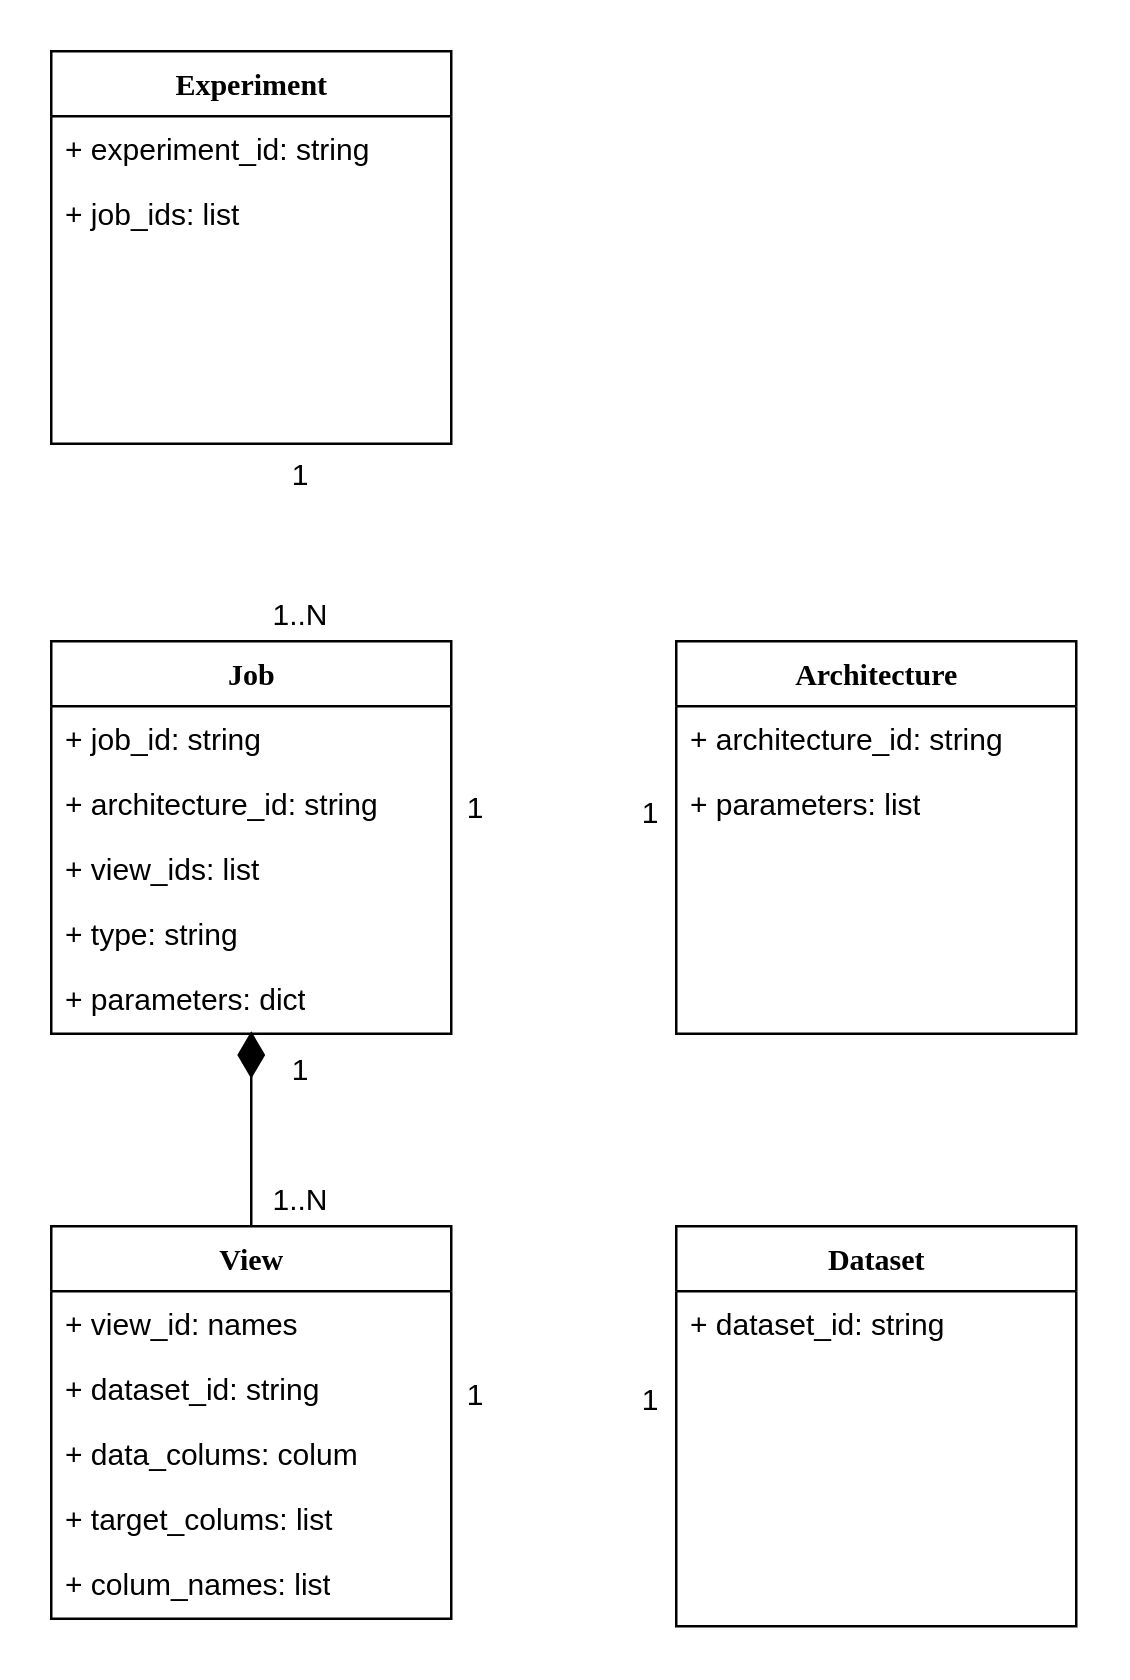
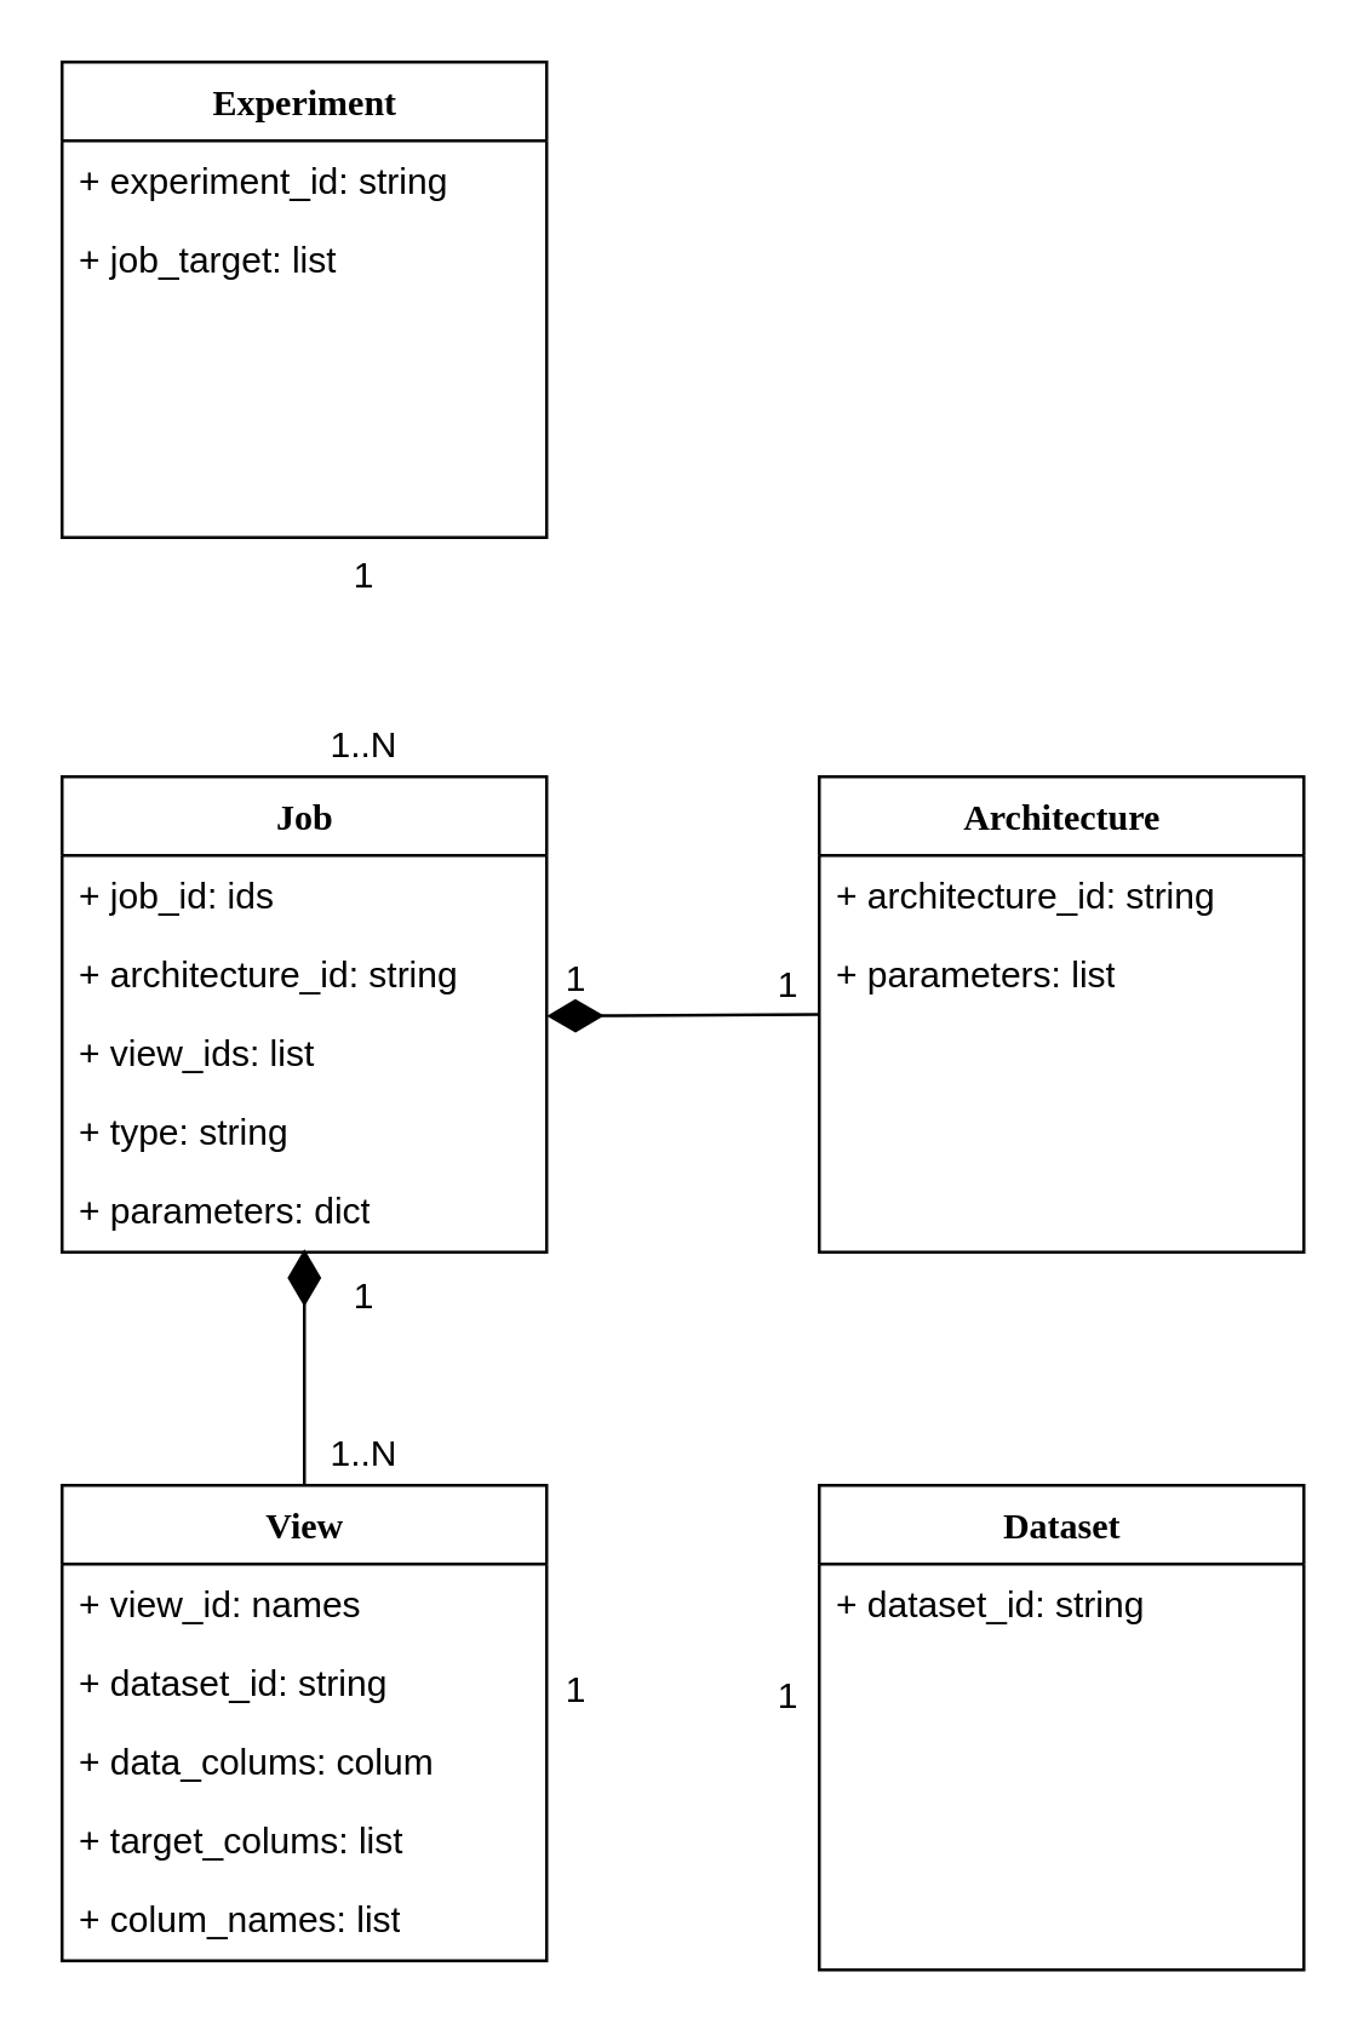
  <mxCell id="0" />
  <mxCell id="1" parent="0" />
  <mxCell id="2" value="Dataset" style="swimlane;html=1;fontStyle=1;align=center;verticalAlign=top;childLayout=stackLayout;horizontal=1;startSize=26;horizontalStack=0;resizeParent=1;resizeLast=0;collapsible=1;marginBottom=0;swimlaneFillColor=#ffffff;rounded=0;shadow=0;comic=0;labelBackgroundColor=none;strokeColor=#000000;strokeWidth=1;fillColor=none;fontFamily=Verdana;fontSize=12;fontColor=#000000;" parent="1" vertex="1"><mxGeometry x="270" y="490" width="160" height="160" as="geometry" /></mxCell>
  <mxCell id="3" value="+ dataset_id: string" style="text;html=1;strokeColor=none;fillColor=none;align=left;verticalAlign=top;spacingLeft=4;spacingRight=4;whiteSpace=wrap;overflow=hidden;rotatable=0;points=[[0,0.5],[1,0.5]];portConstraint=eastwest;" parent="2" vertex="1"><mxGeometry y="26" width="160" height="24" as="geometry" /></mxCell>
  <mxCell id="4" value="View" style="swimlane;html=1;fontStyle=1;align=center;verticalAlign=top;childLayout=stackLayout;horizontal=1;startSize=26;horizontalStack=0;resizeParent=1;resizeLast=0;collapsible=1;marginBottom=0;swimlaneFillColor=#ffffff;rounded=0;shadow=0;comic=0;labelBackgroundColor=none;strokeColor=#000000;strokeWidth=1;fillColor=none;fontFamily=Verdana;fontSize=12;fontColor=#000000;" parent="1" vertex="1"><mxGeometry x="20" y="490" width="160" height="157" as="geometry" /></mxCell>
  <mxCell id="5" value="+ view_id: names" style="text;html=1;strokeColor=none;fillColor=none;align=left;verticalAlign=top;spacingLeft=4;spacingRight=4;whiteSpace=wrap;overflow=hidden;rotatable=0;points=[[0,0.5],[1,0.5]];portConstraint=eastwest;" parent="4" vertex="1"><mxGeometry y="26" width="160" height="26" as="geometry" /></mxCell>
  <mxCell id="6" value="+ dataset_id: string" style="text;html=1;strokeColor=none;fillColor=none;align=left;verticalAlign=top;spacingLeft=4;spacingRight=4;whiteSpace=wrap;overflow=hidden;rotatable=0;points=[[0,0.5],[1,0.5]];portConstraint=eastwest;" parent="4" vertex="1"><mxGeometry y="52" width="160" height="26" as="geometry" /></mxCell>
  <mxCell id="7" value="+ data_colums: colum" style="text;html=1;strokeColor=none;fillColor=none;align=left;verticalAlign=top;spacingLeft=4;spacingRight=4;whiteSpace=wrap;overflow=hidden;rotatable=0;points=[[0,0.5],[1,0.5]];portConstraint=eastwest;" parent="4" vertex="1"><mxGeometry y="78" width="160" height="26" as="geometry" /></mxCell>
  <mxCell id="8" value="+ target_colums: list" style="text;html=1;strokeColor=none;fillColor=none;align=left;verticalAlign=top;spacingLeft=4;spacingRight=4;whiteSpace=wrap;overflow=hidden;rotatable=0;points=[[0,0.5],[1,0.5]];portConstraint=eastwest;" parent="4" vertex="1"><mxGeometry y="104" width="160" height="26" as="geometry" /></mxCell>
  <mxCell id="9" value="+ colum_names: list" style="text;html=1;strokeColor=none;fillColor=none;align=left;verticalAlign=top;spacingLeft=4;spacingRight=4;whiteSpace=wrap;overflow=hidden;rotatable=0;points=[[0,0.5],[1,0.5]];portConstraint=eastwest;" parent="4" vertex="1"><mxGeometry y="130" width="160" height="26" as="geometry" /></mxCell>
  <mxCell id="10" value="1" style="text;html=1;strokeColor=none;fillColor=none;align=center;verticalAlign=middle;whiteSpace=wrap;rounded=0;" vertex="1" parent="1"><mxGeometry x="240" y="550" width="40" height="20" as="geometry" /></mxCell>
  <mxCell id="11" value="1" style="text;html=1;strokeColor=none;fillColor=none;align=center;verticalAlign=middle;whiteSpace=wrap;rounded=0;" vertex="1" parent="1"><mxGeometry x="170" y="548" width="40" height="20" as="geometry" /></mxCell>
  <mxCell id="12" value="Job" style="swimlane;html=1;fontStyle=1;align=center;verticalAlign=top;childLayout=stackLayout;horizontal=1;startSize=26;horizontalStack=0;resizeParent=1;resizeLast=0;collapsible=1;marginBottom=0;swimlaneFillColor=#ffffff;rounded=0;shadow=0;comic=0;labelBackgroundColor=none;strokeColor=#000000;strokeWidth=1;fillColor=none;fontFamily=Verdana;fontSize=12;fontColor=#000000;" vertex="1" parent="1"><mxGeometry x="20" y="256" width="160" height="157" as="geometry" /></mxCell>
- <mxCell id="13" value="+ job_id: string" style="text;html=1;strokeColor=none;fillColor=none;align=left;verticalAlign=top;spacingLeft=4;spacingRight=4;whiteSpace=wrap;overflow=hidden;rotatable=0;points=[[0,0.5],[1,0.5]];portConstraint=eastwest;" vertex="1" parent="12"><mxGeometry y="26" width="160" height="26" as="geometry" /></mxCell>
+ <mxCell id="13" value="+ job_id: ids" style="text;html=1;strokeColor=none;fillColor=none;align=left;verticalAlign=top;spacingLeft=4;spacingRight=4;whiteSpace=wrap;overflow=hidden;rotatable=0;points=[[0,0.5],[1,0.5]];portConstraint=eastwest;" vertex="1" parent="12"><mxGeometry y="26" width="160" height="26" as="geometry" /></mxCell>
  <mxCell id="14" value="+ architecture_id: string" style="text;html=1;strokeColor=none;fillColor=none;align=left;verticalAlign=top;spacingLeft=4;spacingRight=4;whiteSpace=wrap;overflow=hidden;rotatable=0;points=[[0,0.5],[1,0.5]];portConstraint=eastwest;" vertex="1" parent="12"><mxGeometry y="52" width="160" height="26" as="geometry" /></mxCell>
  <mxCell id="15" value="+ view_ids: list" style="text;html=1;strokeColor=none;fillColor=none;align=left;verticalAlign=top;spacingLeft=4;spacingRight=4;whiteSpace=wrap;overflow=hidden;rotatable=0;points=[[0,0.5],[1,0.5]];portConstraint=eastwest;" vertex="1" parent="12"><mxGeometry y="78" width="160" height="26" as="geometry" /></mxCell>
  <mxCell id="16" value="+ type: string" style="text;html=1;strokeColor=none;fillColor=none;align=left;verticalAlign=top;spacingLeft=4;spacingRight=4;whiteSpace=wrap;overflow=hidden;rotatable=0;points=[[0,0.5],[1,0.5]];portConstraint=eastwest;" vertex="1" parent="12"><mxGeometry y="104" width="160" height="26" as="geometry" /></mxCell>
  <mxCell id="17" value="+ parameters: dict" style="text;html=1;strokeColor=none;fillColor=none;align=left;verticalAlign=top;spacingLeft=4;spacingRight=4;whiteSpace=wrap;overflow=hidden;rotatable=0;points=[[0,0.5],[1,0.5]];portConstraint=eastwest;" vertex="1" parent="12"><mxGeometry y="130" width="160" height="26" as="geometry" /></mxCell>
  <mxCell id="18" style="edgeStyle=elbowEdgeStyle;html=1;labelBackgroundColor=none;startFill=0;startSize=8;endArrow=diamondThin;endFill=1;endSize=16;fontFamily=Verdana;fontSize=12;elbow=vertical;exitX=0.5;exitY=0;exitDx=0;exitDy=0;" edge="1" parent="1" source="4" target="17"><mxGeometry relative="1" as="geometry"><mxPoint x="200" y="460" as="sourcePoint" /><mxPoint x="180" y="470" as="targetPoint" /></mxGeometry></mxCell>
  <mxCell id="19" value="Architecture" style="swimlane;html=1;fontStyle=1;align=center;verticalAlign=top;childLayout=stackLayout;horizontal=1;startSize=26;horizontalStack=0;resizeParent=1;resizeLast=0;collapsible=1;marginBottom=0;swimlaneFillColor=#ffffff;rounded=0;shadow=0;comic=0;labelBackgroundColor=none;strokeColor=#000000;strokeWidth=1;fillColor=none;fontFamily=Verdana;fontSize=12;fontColor=#000000;" vertex="1" parent="1"><mxGeometry x="270" y="256" width="160" height="157" as="geometry" /></mxCell>
  <mxCell id="20" value="+ architecture_id: string" style="text;html=1;strokeColor=none;fillColor=none;align=left;verticalAlign=top;spacingLeft=4;spacingRight=4;whiteSpace=wrap;overflow=hidden;rotatable=0;points=[[0,0.5],[1,0.5]];portConstraint=eastwest;" vertex="1" parent="19"><mxGeometry y="26" width="160" height="26" as="geometry" /></mxCell>
  <mxCell id="21" value="+ parameters: list" style="text;html=1;strokeColor=none;fillColor=none;align=left;verticalAlign=top;spacingLeft=4;spacingRight=4;whiteSpace=wrap;overflow=hidden;rotatable=0;points=[[0,0.5],[1,0.5]];portConstraint=eastwest;" vertex="1" parent="19"><mxGeometry y="52" width="160" height="26" as="geometry" /></mxCell>
  <mxCell id="22" value="Experiment" style="swimlane;html=1;fontStyle=1;align=center;verticalAlign=top;childLayout=stackLayout;horizontal=1;startSize=26;horizontalStack=0;resizeParent=1;resizeLast=0;collapsible=1;marginBottom=0;swimlaneFillColor=#ffffff;rounded=0;shadow=0;comic=0;labelBackgroundColor=none;strokeColor=#000000;strokeWidth=1;fillColor=none;fontFamily=Verdana;fontSize=12;fontColor=#000000;" vertex="1" parent="1"><mxGeometry x="20" y="20" width="160" height="157" as="geometry" /></mxCell>
  <mxCell id="23" value="+ experiment_id: string" style="text;html=1;strokeColor=none;fillColor=none;align=left;verticalAlign=top;spacingLeft=4;spacingRight=4;whiteSpace=wrap;overflow=hidden;rotatable=0;points=[[0,0.5],[1,0.5]];portConstraint=eastwest;" vertex="1" parent="22"><mxGeometry y="26" width="160" height="26" as="geometry" /></mxCell>
- <mxCell id="24" value="+ job_ids: list" style="text;html=1;strokeColor=none;fillColor=none;align=left;verticalAlign=top;spacingLeft=4;spacingRight=4;whiteSpace=wrap;overflow=hidden;rotatable=0;points=[[0,0.5],[1,0.5]];portConstraint=eastwest;" vertex="1" parent="22"><mxGeometry y="52" width="160" height="26" as="geometry" /></mxCell>
+ <mxCell id="24" value="+ job_target: list" style="text;html=1;strokeColor=none;fillColor=none;align=left;verticalAlign=top;spacingLeft=4;spacingRight=4;whiteSpace=wrap;overflow=hidden;rotatable=0;points=[[0,0.5],[1,0.5]];portConstraint=eastwest;" vertex="1" parent="22"><mxGeometry y="52" width="160" height="26" as="geometry" /></mxCell>
+ <mxCell id="25" style="edgeStyle=elbowEdgeStyle;html=1;labelBackgroundColor=none;startFill=0;startSize=8;endArrow=diamondThin;endFill=1;endSize=16;fontFamily=Verdana;fontSize=12;elbow=vertical;exitX=0;exitY=0.5;exitDx=0;exitDy=0;" edge="1" parent="1" source="19" target="15"><mxGeometry relative="1" as="geometry"><mxPoint x="240" y="380" as="sourcePoint" /><mxPoint x="110" y="509" as="targetPoint" /></mxGeometry></mxCell>
  <mxCell id="26" value="1" style="text;html=1;strokeColor=none;fillColor=none;align=center;verticalAlign=middle;whiteSpace=wrap;rounded=0;" vertex="1" parent="1"><mxGeometry x="240" y="314.5" width="40" height="20" as="geometry" /></mxCell>
  <mxCell id="27" value="1" style="text;html=1;strokeColor=none;fillColor=none;align=center;verticalAlign=middle;whiteSpace=wrap;rounded=0;" vertex="1" parent="1"><mxGeometry x="170" y="312.5" width="40" height="20" as="geometry" /></mxCell>
  <mxCell id="28" value="1" style="text;html=1;strokeColor=none;fillColor=none;align=center;verticalAlign=middle;whiteSpace=wrap;rounded=0;" vertex="1" parent="1"><mxGeometry x="100" y="180" width="40" height="20" as="geometry" /></mxCell>
  <mxCell id="29" value="1..N" style="text;html=1;strokeColor=none;fillColor=none;align=center;verticalAlign=middle;whiteSpace=wrap;rounded=0;" vertex="1" parent="1"><mxGeometry x="100" y="236" width="40" height="20" as="geometry" /></mxCell>
  <mxCell id="30" value="1" style="text;html=1;strokeColor=none;fillColor=none;align=center;verticalAlign=middle;whiteSpace=wrap;rounded=0;" vertex="1" parent="1"><mxGeometry x="100" y="418" width="40" height="20" as="geometry" /></mxCell>
  <mxCell id="31" value="1..N" style="text;html=1;strokeColor=none;fillColor=none;align=center;verticalAlign=middle;whiteSpace=wrap;rounded=0;" vertex="1" parent="1"><mxGeometry x="100" y="470" width="40" height="20" as="geometry" /></mxCell>
